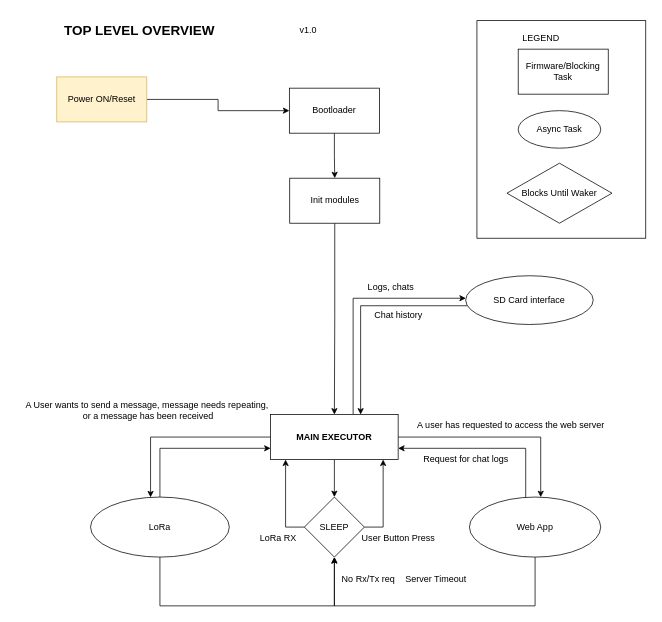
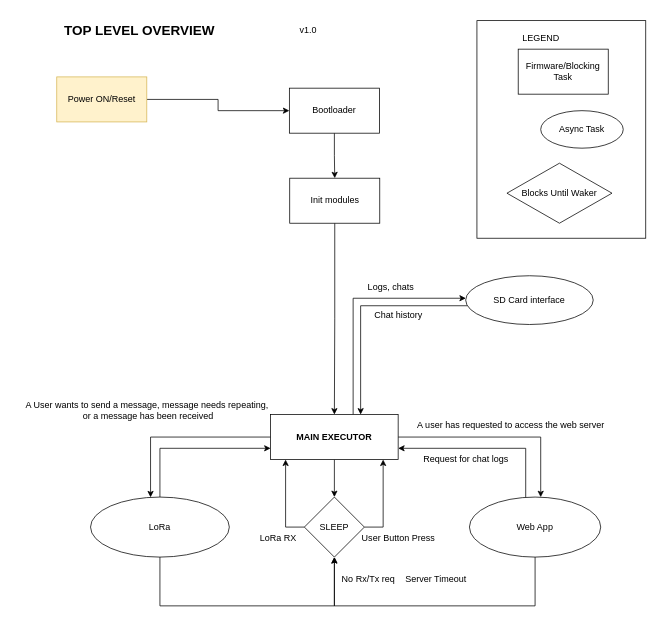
  <mxCell id="0" />
  <mxCell id="1" parent="0" />
  <mxCell id="2" value="" style="whiteSpace=wrap;html=1;" parent="1" vertex="1"><mxGeometry x="635" y="27" width="225" height="290" as="geometry" /></mxCell>
  <mxCell id="3" value="" style="edgeStyle=orthogonalEdgeStyle;rounded=0;orthogonalLoop=1;jettySize=auto;html=1;" parent="1" source="7" target="26" edge="1"><mxGeometry relative="1" as="geometry" /></mxCell>
  <mxCell id="4" style="edgeStyle=orthogonalEdgeStyle;rounded=0;orthogonalLoop=1;jettySize=auto;html=1;" parent="1" source="7" target="18" edge="1"><mxGeometry relative="1" as="geometry"><Array as="points"><mxPoint x="200" y="582" /></Array></mxGeometry></mxCell>
  <mxCell id="5" style="edgeStyle=orthogonalEdgeStyle;rounded=0;orthogonalLoop=1;jettySize=auto;html=1;" parent="1" source="7" target="15" edge="1"><mxGeometry relative="1" as="geometry"><Array as="points"><mxPoint x="720" y="582" /></Array></mxGeometry></mxCell>
  <mxCell id="6" style="edgeStyle=orthogonalEdgeStyle;rounded=0;orthogonalLoop=1;jettySize=auto;html=1;" parent="1" source="7" target="29" edge="1"><mxGeometry relative="1" as="geometry"><Array as="points"><mxPoint x="470" y="397" /></Array></mxGeometry></mxCell>
  <mxCell id="7" value="&lt;b&gt;MAIN EXECUTOR&lt;/b&gt;" style="whiteSpace=wrap;html=1;" parent="1" vertex="1"><mxGeometry x="360" y="552" width="170" height="60" as="geometry" /></mxCell>
  <mxCell id="8" value="" style="edgeStyle=orthogonalEdgeStyle;rounded=0;orthogonalLoop=1;jettySize=auto;html=1;" parent="1" source="9" target="12" edge="1"><mxGeometry relative="1" as="geometry" /></mxCell>
  <mxCell id="9" value="Power ON/Reset" style="whiteSpace=wrap;html=1;fillColor=#fff2cc;strokeColor=#d6b656;" parent="1" vertex="1"><mxGeometry x="75" y="102" width="120" height="60" as="geometry" /></mxCell>
  <mxCell id="10" value="&lt;font style=&quot;font-size: 18px;&quot;&gt;&lt;b&gt;TOP LEVEL OVERVIEW&lt;/b&gt;&lt;/font&gt;" style="text;html=1;align=center;verticalAlign=middle;resizable=0;points=[];autosize=1;strokeColor=none;fillColor=none;" parent="1" vertex="1"><mxGeometry x="75" y="20" width="220" height="40" as="geometry" /></mxCell>
  <mxCell id="11" value="" style="edgeStyle=orthogonalEdgeStyle;rounded=0;orthogonalLoop=1;jettySize=auto;html=1;" parent="1" source="12" target="20" edge="1"><mxGeometry relative="1" as="geometry" /></mxCell>
  <mxCell id="12" value="Bootloader" style="whiteSpace=wrap;html=1;" parent="1" vertex="1"><mxGeometry x="385" y="117" width="120" height="60" as="geometry" /></mxCell>
  <mxCell id="13" style="edgeStyle=orthogonalEdgeStyle;rounded=0;orthogonalLoop=1;jettySize=auto;html=1;" parent="1" source="15" target="7" edge="1"><mxGeometry relative="1" as="geometry"><Array as="points"><mxPoint x="700" y="597" /></Array></mxGeometry></mxCell>
  <mxCell id="14" style="edgeStyle=orthogonalEdgeStyle;rounded=0;orthogonalLoop=1;jettySize=auto;html=1;" parent="1" source="15" target="26" edge="1"><mxGeometry relative="1" as="geometry"><Array as="points"><mxPoint x="713" y="807" /><mxPoint x="445" y="807" /></Array></mxGeometry></mxCell>
  <mxCell id="15" value="Web App" style="ellipse;whiteSpace=wrap;html=1;" parent="1" vertex="1"><mxGeometry x="625" y="662" width="175" height="80" as="geometry" /></mxCell>
  <mxCell id="16" style="edgeStyle=orthogonalEdgeStyle;rounded=0;orthogonalLoop=1;jettySize=auto;html=1;" parent="1" source="18" target="26" edge="1"><mxGeometry relative="1" as="geometry"><Array as="points"><mxPoint x="213" y="807" /><mxPoint x="445" y="807" /></Array></mxGeometry></mxCell>
  <mxCell id="17" style="edgeStyle=orthogonalEdgeStyle;rounded=0;orthogonalLoop=1;jettySize=auto;html=1;" parent="1" source="18" target="7" edge="1"><mxGeometry relative="1" as="geometry"><Array as="points"><mxPoint x="213" y="597" /></Array></mxGeometry></mxCell>
  <mxCell id="18" value="LoRa" style="ellipse;whiteSpace=wrap;html=1;" parent="1" vertex="1"><mxGeometry x="120" y="662" width="185" height="80" as="geometry" /></mxCell>
  <mxCell id="19" value="" style="edgeStyle=orthogonalEdgeStyle;rounded=0;orthogonalLoop=1;jettySize=auto;html=1;" parent="1" source="20" target="7" edge="1"><mxGeometry relative="1" as="geometry" /></mxCell>
  <mxCell id="20" value="Init modules" style="whiteSpace=wrap;html=1;" parent="1" vertex="1"><mxGeometry x="385.5" y="237" width="120" height="60" as="geometry" /></mxCell>
  <mxCell id="21" value="LEGEND" style="text;html=1;align=center;verticalAlign=middle;resizable=0;points=[];autosize=1;strokeColor=none;fillColor=none;" parent="1" vertex="1"><mxGeometry x="685" y="35" width="70" height="30" as="geometry" /></mxCell>
- <mxCell id="22" value="Async Task" style="ellipse;whiteSpace=wrap;html=1;" parent="1" vertex="1"><mxGeometry x="690" y="147" width="110" height="50" as="geometry" /></mxCell>
+ <mxCell id="22" value="Async Task" style="ellipse;whiteSpace=wrap;html=1;" parent="1" vertex="1"><mxGeometry x="720" y="147" width="110" height="50" as="geometry" /></mxCell>
  <mxCell id="23" value="Firmware/Blocking Task" style="whiteSpace=wrap;html=1;" parent="1" vertex="1"><mxGeometry x="690" y="65" width="120" height="60" as="geometry" /></mxCell>
  <mxCell id="24" style="edgeStyle=orthogonalEdgeStyle;rounded=0;orthogonalLoop=1;jettySize=auto;html=1;" parent="1" source="26" target="7" edge="1"><mxGeometry relative="1" as="geometry"><Array as="points"><mxPoint x="510" y="702" /></Array></mxGeometry></mxCell>
  <mxCell id="25" style="edgeStyle=orthogonalEdgeStyle;rounded=0;orthogonalLoop=1;jettySize=auto;html=1;" parent="1" source="26" target="7" edge="1"><mxGeometry relative="1" as="geometry"><Array as="points"><mxPoint x="380" y="702" /></Array></mxGeometry></mxCell>
  <mxCell id="26" value="SLEEP" style="rhombus;whiteSpace=wrap;html=1;" parent="1" vertex="1"><mxGeometry x="405" y="662" width="80" height="80" as="geometry" /></mxCell>
  <mxCell id="27" value="Blocks Until Waker" style="rhombus;whiteSpace=wrap;html=1;" parent="1" vertex="1"><mxGeometry x="675" y="217" width="140" height="80" as="geometry" /></mxCell>
  <mxCell id="28" style="edgeStyle=orthogonalEdgeStyle;rounded=0;orthogonalLoop=1;jettySize=auto;html=1;" parent="1" source="29" target="7" edge="1"><mxGeometry relative="1" as="geometry"><Array as="points"><mxPoint x="480" y="407" /></Array></mxGeometry></mxCell>
  <mxCell id="29" value="SD Card interface" style="ellipse;whiteSpace=wrap;html=1;" parent="1" vertex="1"><mxGeometry x="620" y="367" width="170" height="65" as="geometry" /></mxCell>
  <mxCell id="30" value="User Button Press" style="text;html=1;align=center;verticalAlign=middle;resizable=0;points=[];autosize=1;strokeColor=none;fillColor=none;" parent="1" vertex="1"><mxGeometry x="470" y="702" width="120" height="30" as="geometry" /></mxCell>
  <mxCell id="31" value="LoRa RX" style="text;html=1;align=center;verticalAlign=middle;resizable=0;points=[];autosize=1;strokeColor=none;fillColor=none;" parent="1" vertex="1"><mxGeometry x="335" y="702" width="70" height="30" as="geometry" /></mxCell>
  <mxCell id="32" value="A user has requested to access the web server" style="text;html=1;align=center;verticalAlign=middle;resizable=0;points=[];autosize=1;strokeColor=none;fillColor=none;" parent="1" vertex="1"><mxGeometry x="545" y="552" width="270" height="30" as="geometry" /></mxCell>
  <mxCell id="33" value="A User wants to send a message, message needs repeating,&lt;div&gt;&amp;nbsp;or a&amp;nbsp;&lt;span style=&quot;background-color: initial;&quot;&gt;message has been received&lt;/span&gt;&lt;/div&gt;" style="text;html=1;align=center;verticalAlign=middle;resizable=0;points=[];autosize=1;strokeColor=none;fillColor=none;" parent="1" vertex="1"><mxGeometry y="527" width="350" height="40" as="geometry" x="20" /></mxCell>
  <mxCell id="34" value="Request for chat logs" style="text;html=1;align=center;verticalAlign=middle;resizable=0;points=[];autosize=1;strokeColor=none;fillColor=none;" parent="1" vertex="1"><mxGeometry x="550" y="597" width="140" height="30" as="geometry" /></mxCell>
  <mxCell id="35" value="Server Timeout" style="text;html=1;align=center;verticalAlign=middle;resizable=0;points=[];autosize=1;strokeColor=none;fillColor=none;" parent="1" vertex="1"><mxGeometry x="530" y="757" width="100" height="30" as="geometry" /></mxCell>
  <mxCell id="36" value="No Rx/Tx req" style="text;html=1;align=center;verticalAlign=middle;resizable=0;points=[];autosize=1;strokeColor=none;fillColor=none;" parent="1" vertex="1"><mxGeometry x="445" y="757" width="90" height="30" as="geometry" /></mxCell>
  <mxCell id="37" value="Logs, chats" style="text;html=1;align=center;verticalAlign=middle;resizable=0;points=[];autosize=1;strokeColor=none;fillColor=none;" parent="1" vertex="1"><mxGeometry x="480" y="367" width="80" height="30" as="geometry" /></mxCell>
  <mxCell id="38" value="Chat history" style="text;html=1;align=center;verticalAlign=middle;resizable=0;points=[];autosize=1;strokeColor=none;fillColor=none;" parent="1" vertex="1"><mxGeometry x="485" y="405" width="90" height="30" as="geometry" /></mxCell>
  <mxCell id="39" value="v1.0" style="text;html=1;align=center;verticalAlign=middle;resizable=0;points=[];autosize=1;strokeColor=none;fillColor=none;" vertex="1" parent="1"><mxGeometry x="385" y="25" width="50" height="30" as="geometry" /></mxCell>
